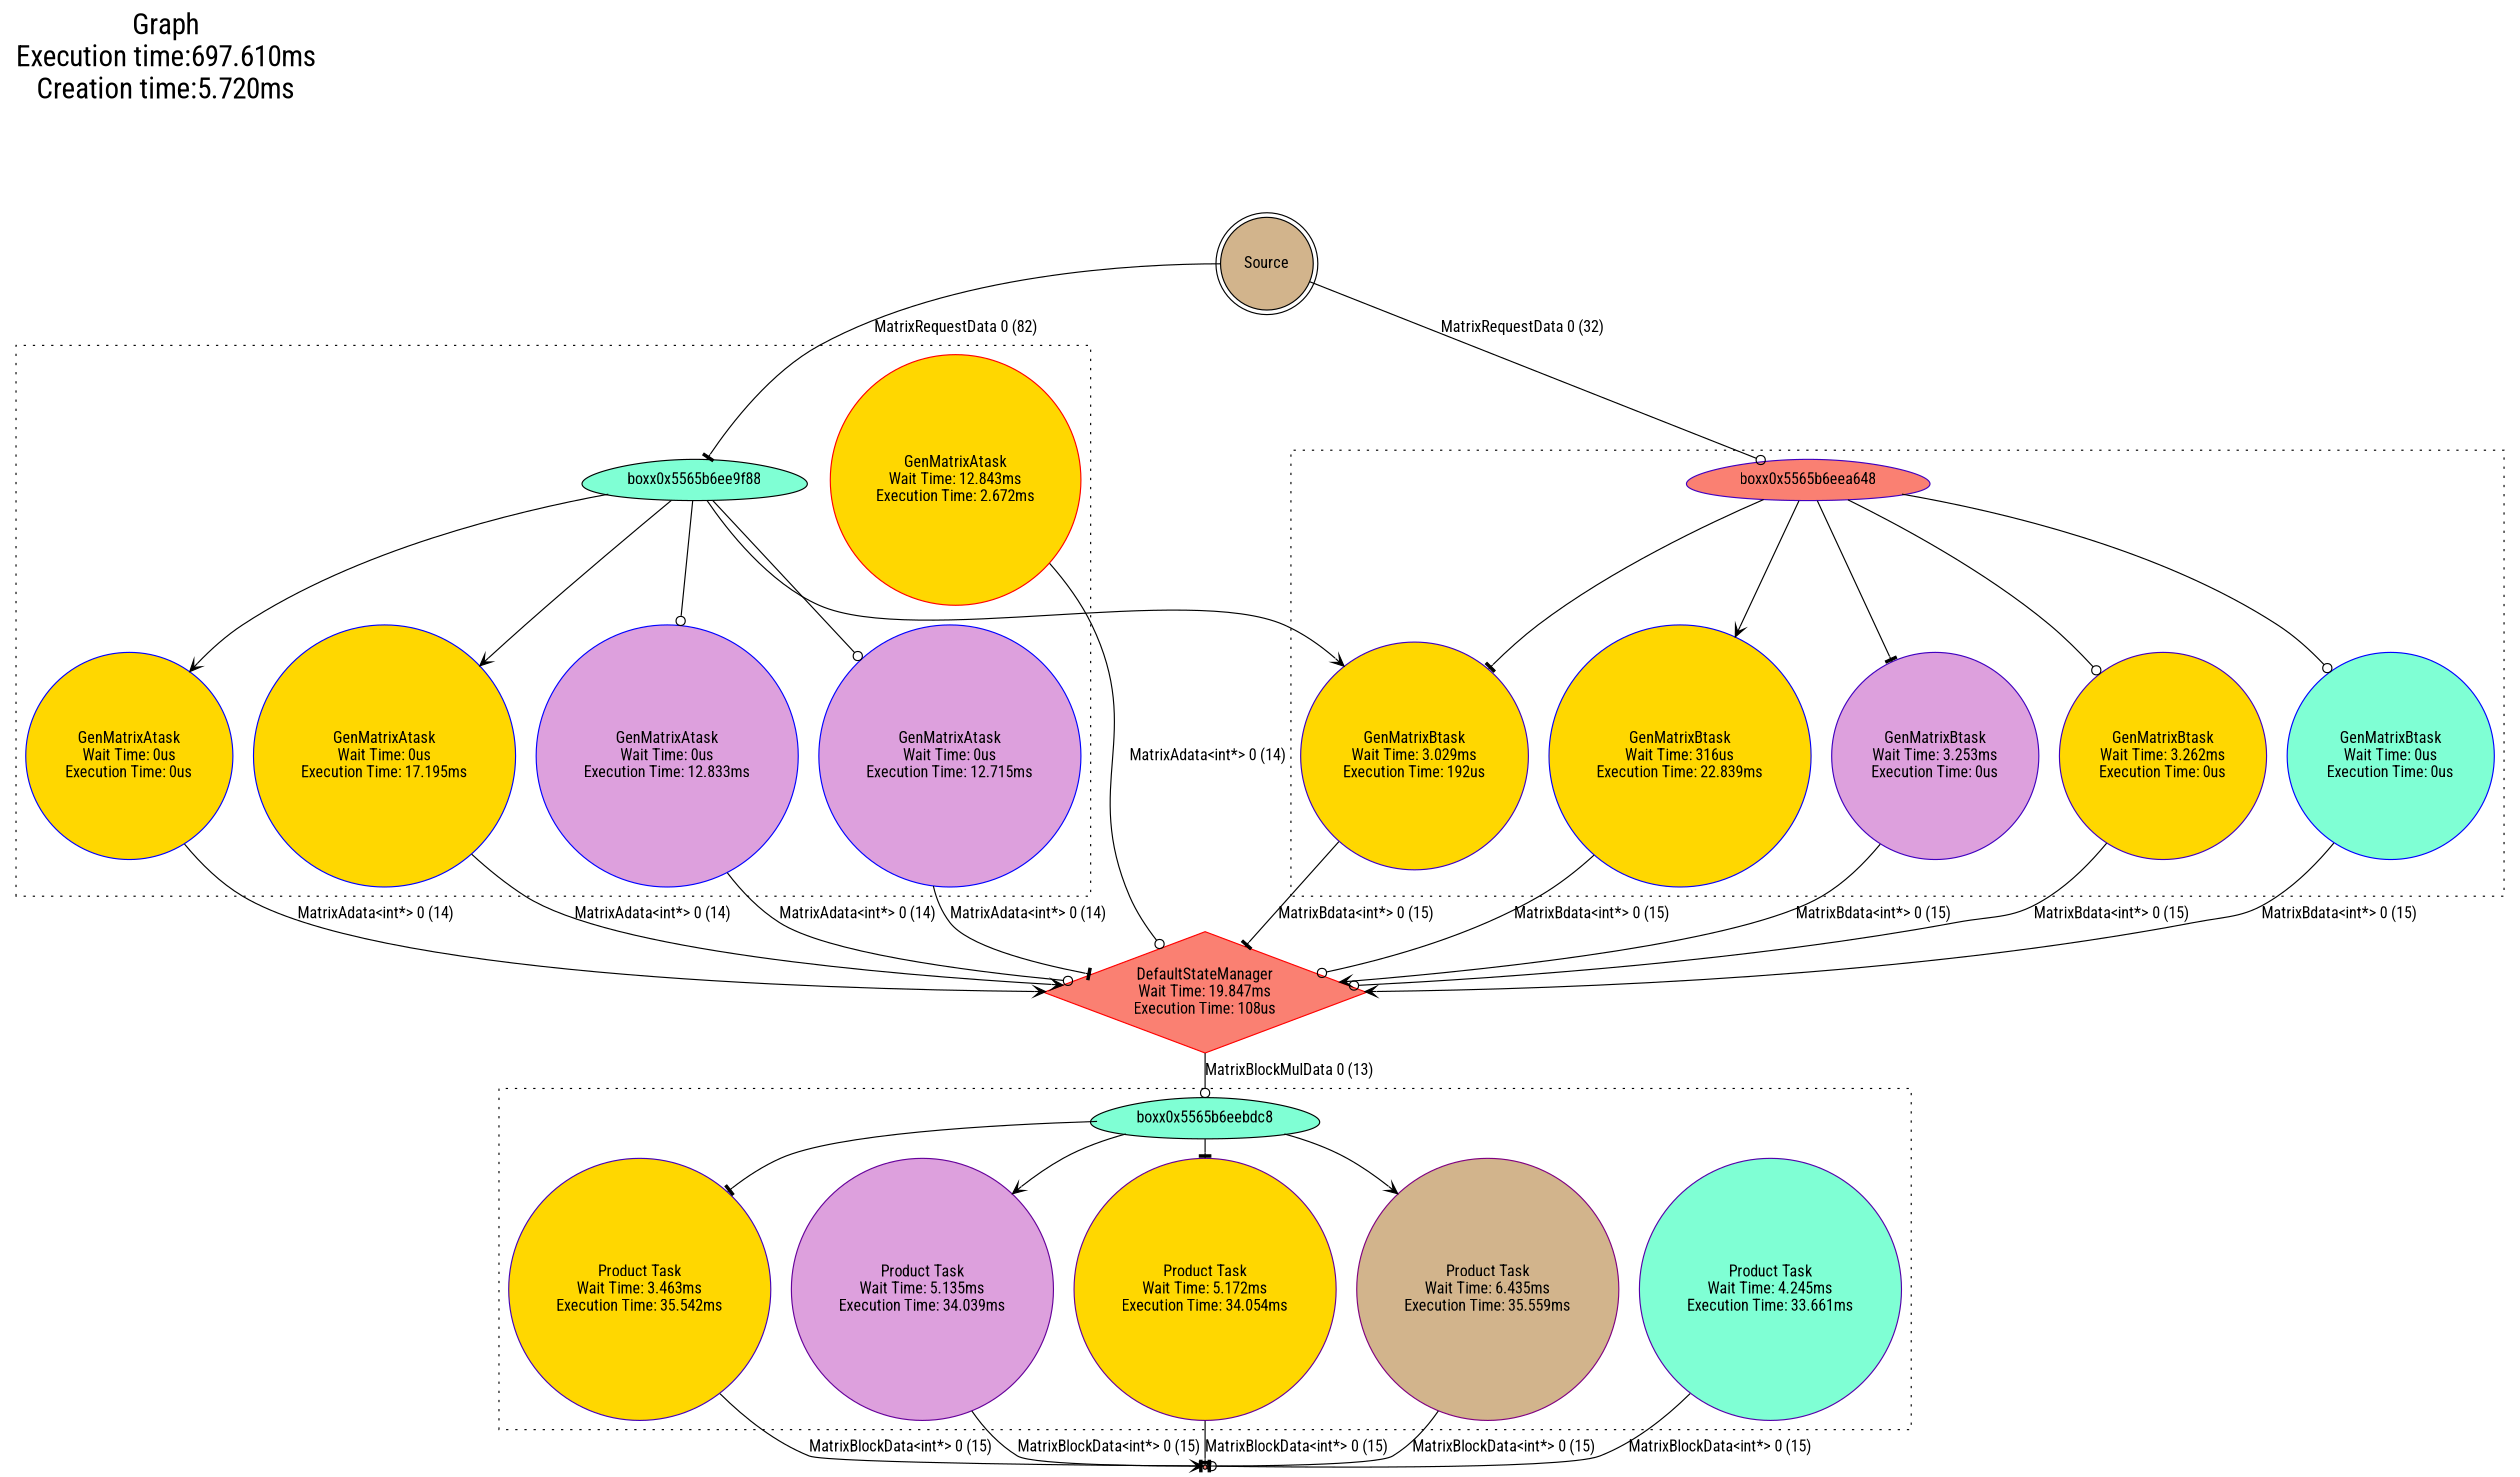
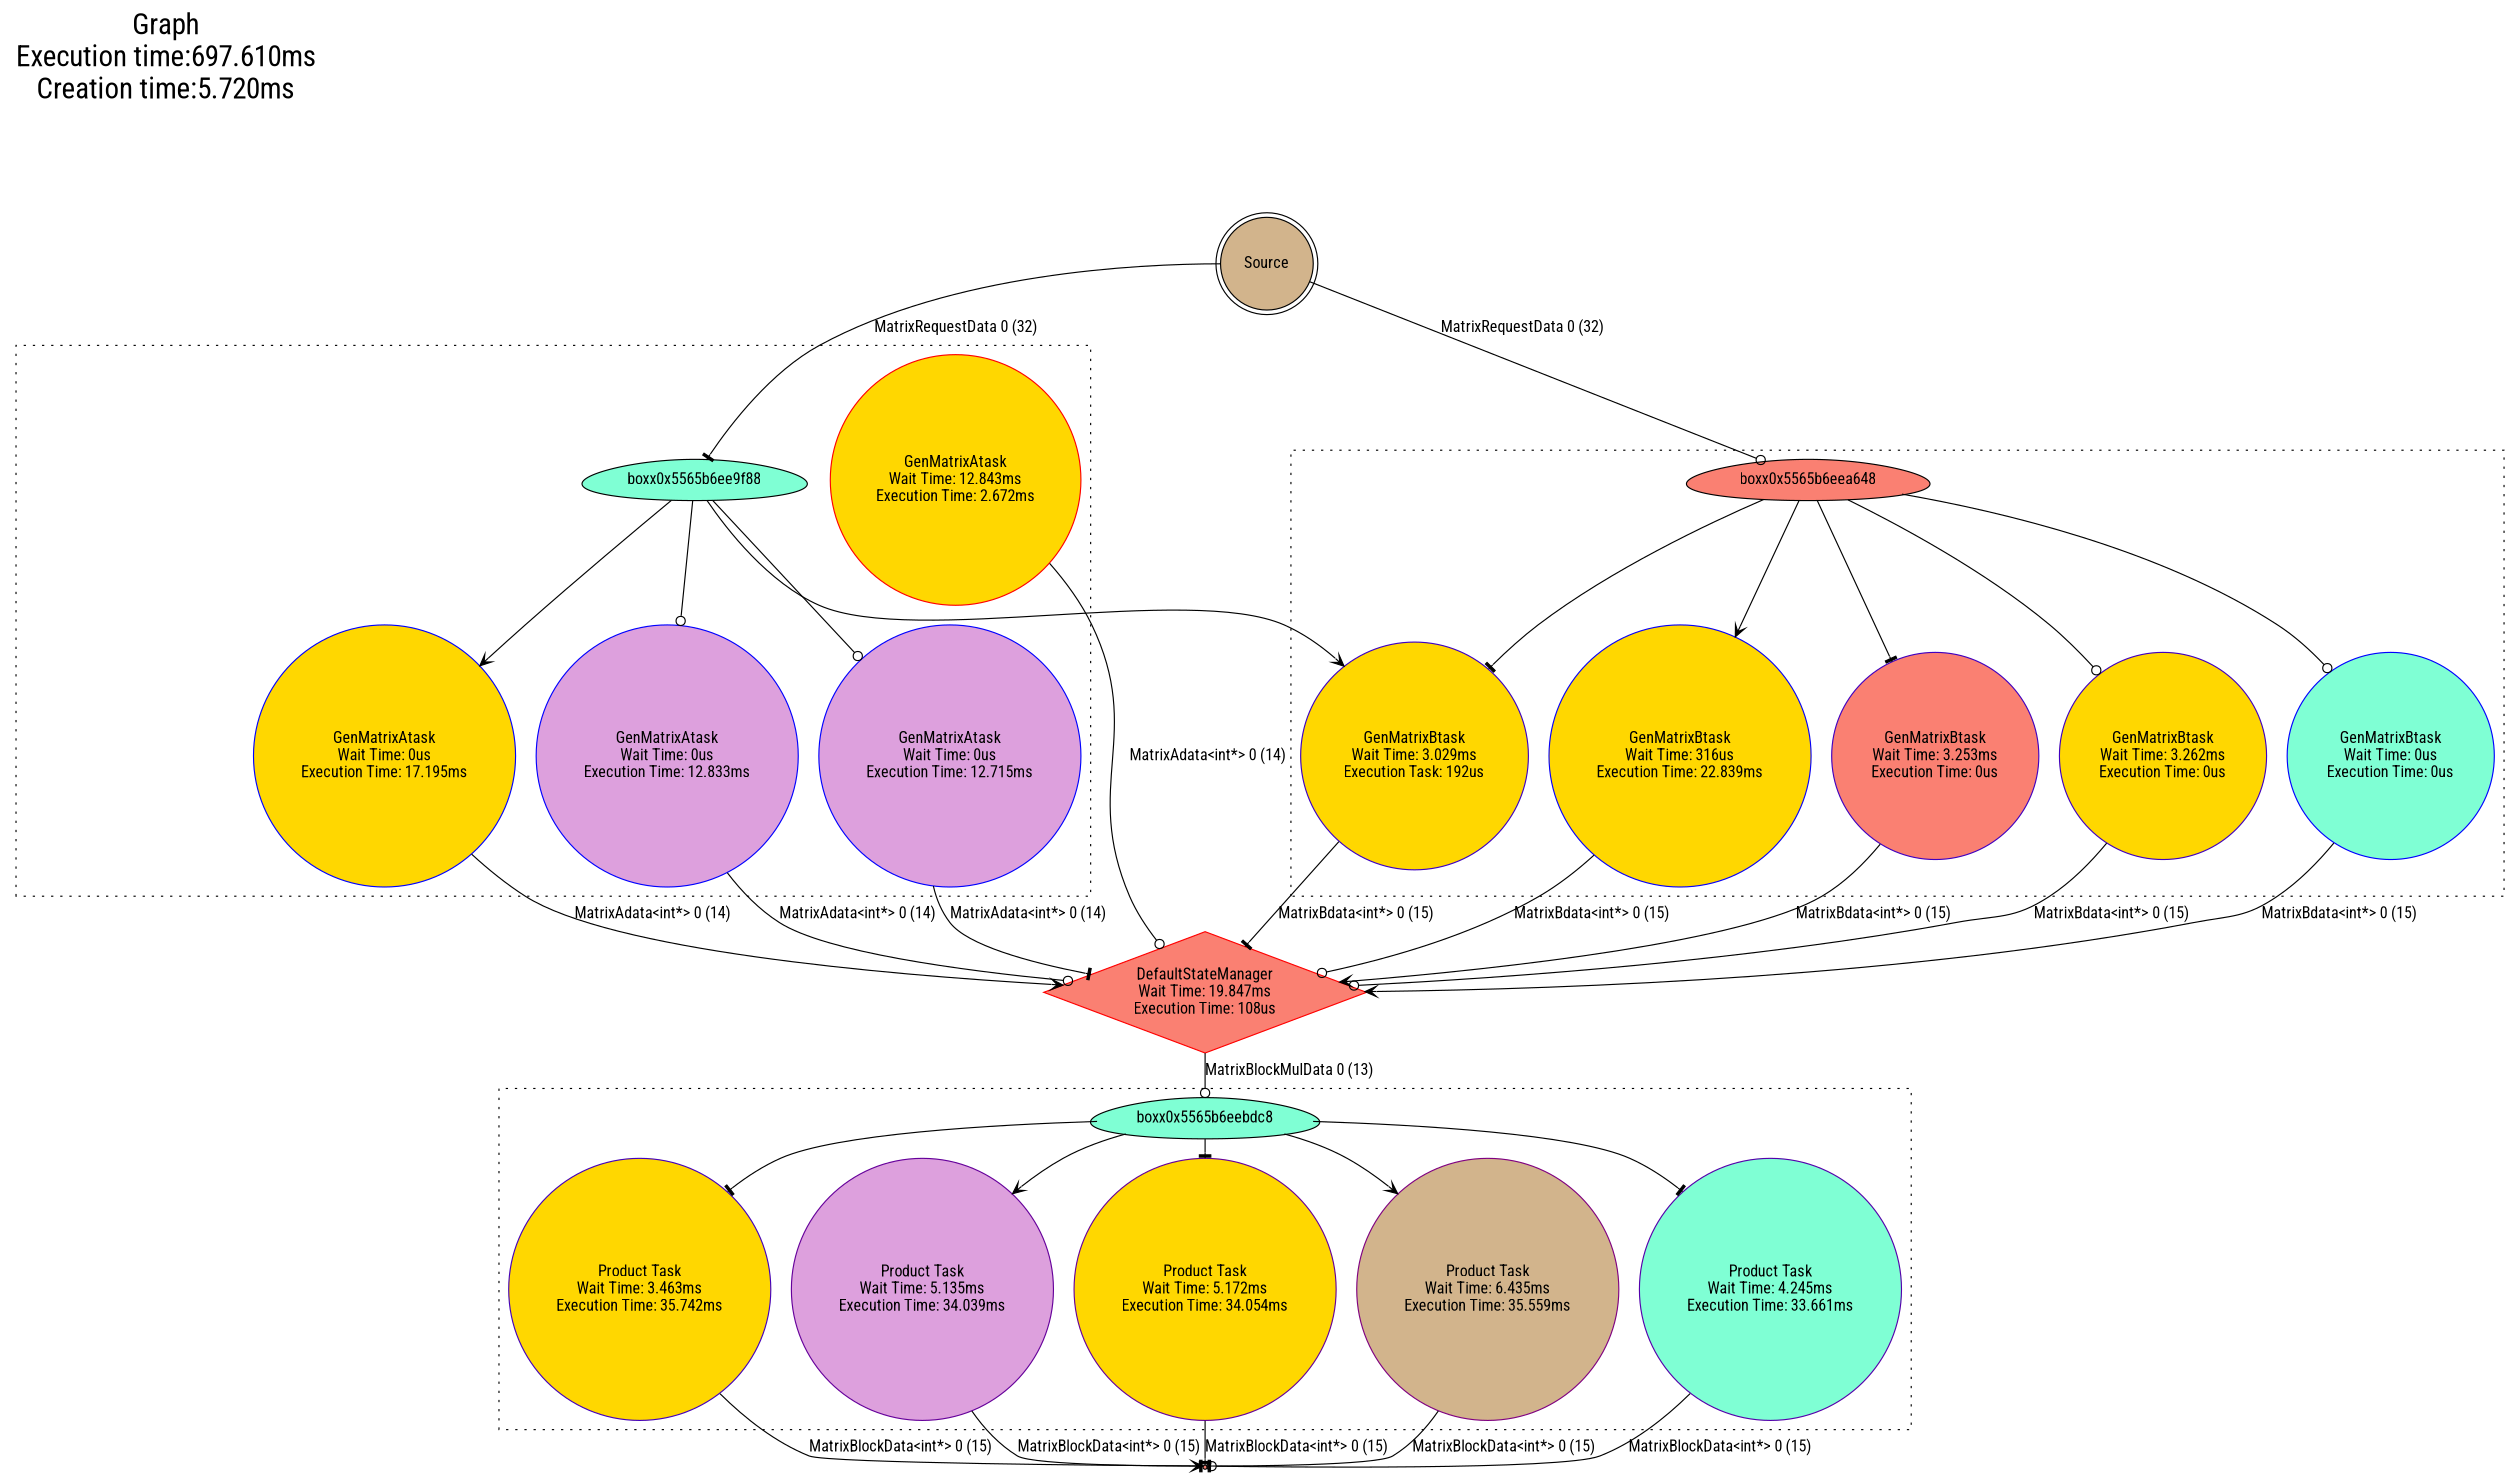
  digraph {
    fontname="Roboto Condensed"
    fontsize=25
    label="Graph\nExecution time:697.610ms\nCreation time:5.720ms"
    labeljust=left
    labelloc=top
    penwidth=5
    ranksep=0
    node [fillcolor=gold fontname="Roboto Condensed" shape=circle style=filled]
    edge [arrowhead=vee fontname="Roboto Condensed"]
    boxx0x5565b6ee9f88 [fillcolor=aquamarine shape=egg]
-   n2 [color="#0000ff" label="GenMatrixAtask\nWait Time: 0us\nExecution Time: 0us"]
    n3 [color="#0000ff" label="GenMatrixAtask\nWait Time: 0us\nExecution Time: 17.195ms"]
    n4 [color="#0000ff" fillcolor=plum label="GenMatrixAtask\nWait Time: 0us\nExecution Time: 12.833ms"]
    n5 [color="#0000ff" fillcolor=plum label="GenMatrixAtask\nWait Time: 0us\nExecution Time: 12.715ms"]
    n6 [color="#ff0000" label="GenMatrixAtask\nWait Time: 12.843ms\nExecution Time: 2.672ms"]
-   boxx0x5565b6eea648 [fillcolor=salmon shape=egg color="#4000bf"]
-   n8 [color="#3c00c3" label="GenMatrixBtask\nWait Time: 3.029ms\nExecution Time: 192us"]
+   boxx0x5565b6eea648 [fillcolor=salmon shape=egg]
+   n8 [color="#3c00c3" label="GenMatrixBtask\nWait Time: 3.029ms\nExecution Task: 192us"]
    n9 [color="#0600f9" label="GenMatrixBtask\nWait Time: 316us\nExecution Time: 22.839ms"]
-   n10 [color="#4000bf" fillcolor=plum label="GenMatrixBtask\nWait Time: 3.253ms\nExecution Time: 0us"]
+   n10 [color="#4000bf" fillcolor=salmon label="GenMatrixBtask\nWait Time: 3.253ms\nExecution Time: 0us"]
    n11 [color="#4000bf" label="GenMatrixBtask\nWait Time: 3.262ms\nExecution Time: 0us"]
    n12 [color="#0000ff" fillcolor=aquamarine label="GenMatrixBtask\nWait Time: 0us\nExecution Time: 0us"]
    boxx0x5565b6eebdc8 [fillcolor=aquamarine shape=egg]
-   n14 [color="#4400bb" label="Product Task\nWait Time: 3.463ms\nExecution Time: 35.542ms"]
+   n14 [color="#4400bb" label="Product Task\nWait Time: 3.463ms\nExecution Time: 35.742ms"]
    n15 [color="#65009a" fillcolor=plum label="Product Task\nWait Time: 5.135ms\nExecution Time: 34.039ms"]
    n16 [color="#660099" label="Product Task\nWait Time: 5.172ms\nExecution Time: 34.054ms"]
    n17 [color="#7f0080" fillcolor=tan label="Product Task\nWait Time: 6.435ms\nExecution Time: 35.559ms"]
    n18 [color="#5400ab" fillcolor=aquamarine label="Product Task\nWait Time: 4.245ms\nExecution Time: 33.661ms"]
    n19 [color="#ff0000" fillcolor=salmon label="DefaultStateManager\nWait Time: 19.847ms\nExecution Time: 108us" shape=diamond]
    n20 [fillcolor=salmon label=Sink shape=point]
    n21 [fillcolor=tan label=Source shape=doublecircle]
    subgraph cluster_1 {
      label=""
      penwidth=1
      style=dotted
      boxx0x5565b6ee9f88
-     n2
      n3
      n4
      n5
      n6
    }
    subgraph cluster_2 {
      label=""
      penwidth=1
      style=dotted
      boxx0x5565b6eea648
      n8
      n9
      n10
      n11
      n12
    }
    subgraph cluster_3 {
      label=""
      penwidth=1
      style=dotted
      boxx0x5565b6eebdc8
      n14
      n15
      n16
      n17
      n18
    }
-   boxx0x5565b6ee9f88 -> n2
    boxx0x5565b6ee9f88 -> n3
    boxx0x5565b6ee9f88 -> n4 [arrowhead=odot]
    boxx0x5565b6ee9f88 -> n5 [arrowhead=odot]
    boxx0x5565b6ee9f88 -> n8
-   n2 -> n19 [label="MatrixAdata<int*> 0 (14)"]
    n3 -> n19 [label="MatrixAdata<int*> 0 (14)"]
    n4 -> n19 [arrowhead=odot label="MatrixAdata<int*> 0 (14)"]
    n5 -> n19 [arrowhead=tee label="MatrixAdata<int*> 0 (14)"]
    n6 -> n19 [arrowhead=odot label="MatrixAdata<int*> 0 (14)"]
    boxx0x5565b6eea648 -> n8 [arrowhead=tee]
    boxx0x5565b6eea648 -> n9
    boxx0x5565b6eea648 -> n10 [arrowhead=tee]
    boxx0x5565b6eea648 -> n11 [arrowhead=odot]
    boxx0x5565b6eea648 -> n12 [arrowhead=odot]
    n8 -> n19 [arrowhead=tee label="MatrixBdata<int*> 0 (15)"]
    n9 -> n19 [arrowhead=odot label="MatrixBdata<int*> 0 (15)"]
    n10 -> n19 [label="MatrixBdata<int*> 0 (15)"]
    n11 -> n19 [arrowhead=odot label="MatrixBdata<int*> 0 (15)"]
    n12 -> n19 [label="MatrixBdata<int*> 0 (15)"]
    boxx0x5565b6eebdc8 -> n14 [arrowhead=tee]
    boxx0x5565b6eebdc8 -> n15
    boxx0x5565b6eebdc8 -> n16 [arrowhead=tee]
    boxx0x5565b6eebdc8 -> n17
+   boxx0x5565b6eebdc8 -> n18 [arrowhead=tee]
    n14 -> n20 [label="MatrixBlockData<int*> 0 (15)"]
    n15 -> n20 [arrowhead=tee label="MatrixBlockData<int*> 0 (15)"]
    n16 -> n20 [arrowhead=tee label="MatrixBlockData<int*> 0 (15)"]
    n17 -> n20 [arrowhead=tee label="MatrixBlockData<int*> 0 (15)"]
    n18 -> n20 [arrowhead=odot label="MatrixBlockData<int*> 0 (15)"]
    n19 -> boxx0x5565b6eebdc8 [arrowhead=odot label="MatrixBlockMulData 0 (13)"]
-   n21 -> boxx0x5565b6ee9f88 [arrowhead=tee label="MatrixRequestData 0 (82)"]
+   n21 -> boxx0x5565b6ee9f88 [arrowhead=tee label="MatrixRequestData 0 (32)"]
    n21 -> boxx0x5565b6eea648 [arrowhead=odot label="MatrixRequestData 0 (32)"]
  }
